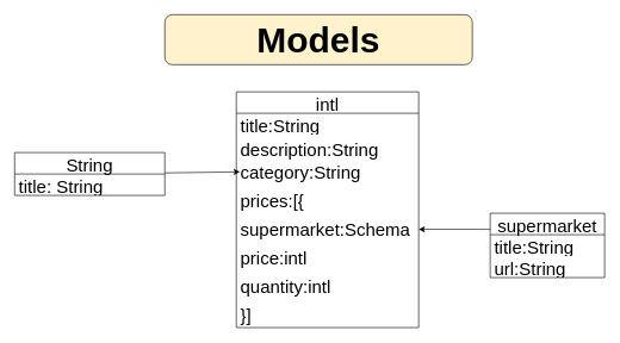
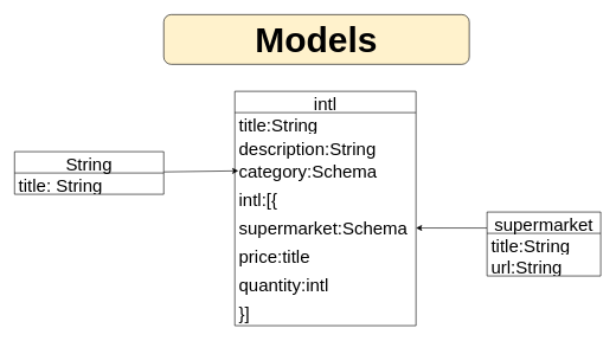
  <mxCell id="0" />
  <mxCell id="1" parent="0" />
  <mxCell id="2" value="&lt;b&gt;&lt;font style=&quot;font-size: 50px;&quot;&gt;Models&lt;/font&gt;&lt;/b&gt;" style="rounded=1;whiteSpace=wrap;html=1;fillColor=#fff2cc;" vertex="1" parent="1"><mxGeometry x="230" y="20" width="430" height="70" as="geometry" /></mxCell>
  <mxCell id="3" value="" style="endArrow=classic;html=1;rounded=0;fontSize=25;" edge="1" parent="1" source="5"><mxGeometry width="50" height="50" relative="1" as="geometry"><mxPoint x="215" y="256.154" as="sourcePoint" /><mxPoint x="335" y="240" as="targetPoint" /></mxGeometry></mxCell>
  <mxCell id="4" value="" style="endArrow=classic;html=1;rounded=0;fontSize=25;exitX=0;exitY=0.25;exitDx=0;exitDy=0;" edge="1" parent="1" source="16"><mxGeometry width="50" height="50" relative="1" as="geometry"><mxPoint x="685" y="310.003" as="sourcePoint" /><mxPoint x="585" y="320.42" as="targetPoint" /></mxGeometry></mxCell>
  <mxCell id="5" value="String" style="swimlane;fontStyle=0;childLayout=stackLayout;horizontal=1;startSize=30;horizontalStack=0;resizeParent=1;resizeParentMax=0;resizeLast=0;collapsible=1;marginBottom=0;fontSize=25;" vertex="1" parent="1"><mxGeometry x="20" y="213" width="210" height="60" as="geometry"><mxRectangle x="60" y="220" width="130" height="40" as="alternateBounds" /></mxGeometry></mxCell>
  <mxCell id="6" value="title: String" style="text;strokeColor=none;fillColor=none;align=left;verticalAlign=middle;spacingLeft=4;spacingRight=4;overflow=hidden;points=[[0,0.5],[1,0.5]];portConstraint=eastwest;rotatable=0;fontSize=25;" vertex="1" parent="5"><mxGeometry y="30" width="210" height="30" as="geometry" /></mxCell>
  <mxCell id="7" value="intl" style="swimlane;fontStyle=0;childLayout=stackLayout;horizontal=1;startSize=30;horizontalStack=0;resizeParent=1;resizeParentMax=0;resizeLast=0;collapsible=1;marginBottom=0;fontSize=25;" vertex="1" parent="1"><mxGeometry x="330" y="128" width="255" height="330" as="geometry"><mxRectangle x="60" y="220" width="130" height="40" as="alternateBounds" /></mxGeometry></mxCell>
  <mxCell id="8" value="title:String" style="text;strokeColor=none;fillColor=none;align=left;verticalAlign=middle;spacingLeft=4;spacingRight=4;overflow=hidden;points=[[0,0.5],[1,0.5]];portConstraint=eastwest;rotatable=0;fontSize=25;" vertex="1" parent="7"><mxGeometry y="30" width="255" height="30" as="geometry" /></mxCell>
  <mxCell id="9" value="description:String&#10;category:Schem" style="text;strokeColor=none;fillColor=none;align=left;verticalAlign=top;spacingLeft=4;spacingRight=4;overflow=hidden;points=[[0,0.5],[1,0.5]];portConstraint=eastwest;rotatable=0;fontSize=25;flipH=1;flipV=0;" vertex="1" parent="7"><mxGeometry y="60" width="255" height="30" as="geometry" /></mxCell>
- <mxCell id="10" value="category:String" style="text;strokeColor=none;fillColor=none;align=left;verticalAlign=middle;spacingLeft=4;spacingRight=4;overflow=hidden;points=[[0,0.5],[1,0.5]];portConstraint=eastwest;rotatable=0;fontSize=25;" vertex="1" parent="7"><mxGeometry y="90" width="255" height="40" as="geometry" /></mxCell>
- <mxCell id="11" value="prices:[{" style="text;strokeColor=none;fillColor=none;align=left;verticalAlign=middle;spacingLeft=4;spacingRight=4;overflow=hidden;points=[[0,0.5],[1,0.5]];portConstraint=eastwest;rotatable=0;fontSize=25;" vertex="1" parent="7"><mxGeometry y="130" width="255" height="40" as="geometry" /></mxCell>
+ <mxCell id="10" value="category:Schema" style="text;strokeColor=none;fillColor=none;align=left;verticalAlign=middle;spacingLeft=4;spacingRight=4;overflow=hidden;points=[[0,0.5],[1,0.5]];portConstraint=eastwest;rotatable=0;fontSize=25;" vertex="1" parent="7"><mxGeometry y="90" width="255" height="40" as="geometry" /></mxCell>
+ <mxCell id="11" value="intl:[{" style="text;strokeColor=none;fillColor=none;align=left;verticalAlign=middle;spacingLeft=4;spacingRight=4;overflow=hidden;points=[[0,0.5],[1,0.5]];portConstraint=eastwest;rotatable=0;fontSize=25;" vertex="1" parent="7"><mxGeometry y="130" width="255" height="40" as="geometry" /></mxCell>
  <mxCell id="12" value="supermarket:Schema" style="text;strokeColor=none;fillColor=none;align=left;verticalAlign=middle;spacingLeft=4;spacingRight=4;overflow=hidden;points=[[0,0.5],[1,0.5]];portConstraint=eastwest;rotatable=0;fontSize=25;" vertex="1" parent="7"><mxGeometry y="170" width="255" height="40" as="geometry" /></mxCell>
- <mxCell id="13" value="price:intl" style="text;strokeColor=none;fillColor=none;align=left;verticalAlign=middle;spacingLeft=4;spacingRight=4;overflow=hidden;points=[[0,0.5],[1,0.5]];portConstraint=eastwest;rotatable=0;fontSize=25;" vertex="1" parent="7"><mxGeometry y="210" width="255" height="40" as="geometry" /></mxCell>
+ <mxCell id="13" value="price:title" style="text;strokeColor=none;fillColor=none;align=left;verticalAlign=middle;spacingLeft=4;spacingRight=4;overflow=hidden;points=[[0,0.5],[1,0.5]];portConstraint=eastwest;rotatable=0;fontSize=25;" vertex="1" parent="7"><mxGeometry y="210" width="255" height="40" as="geometry" /></mxCell>
  <mxCell id="14" value="quantity:intl " style="text;strokeColor=none;fillColor=none;align=left;verticalAlign=middle;spacingLeft=4;spacingRight=4;overflow=hidden;points=[[0,0.5],[1,0.5]];portConstraint=eastwest;rotatable=0;fontSize=25;" vertex="1" parent="7"><mxGeometry y="250" width="255" height="40" as="geometry" /></mxCell>
  <mxCell id="15" value="}]" style="text;strokeColor=none;fillColor=none;align=left;verticalAlign=middle;spacingLeft=4;spacingRight=4;overflow=hidden;points=[[0,0.5],[1,0.5]];portConstraint=eastwest;rotatable=0;fontSize=25;" vertex="1" parent="7"><mxGeometry y="290" width="255" height="40" as="geometry" /></mxCell>
  <mxCell id="16" value="supermarket" style="swimlane;fontStyle=0;childLayout=stackLayout;horizontal=1;startSize=30;horizontalStack=0;resizeParent=1;resizeParentMax=0;resizeLast=0;collapsible=1;marginBottom=0;fontSize=25;" vertex="1" parent="1"><mxGeometry x="685" y="298" width="160" height="90" as="geometry" /></mxCell>
  <mxCell id="17" value="title:String" style="text;strokeColor=none;fillColor=none;align=left;verticalAlign=middle;spacingLeft=4;spacingRight=4;overflow=hidden;points=[[0,0.5],[1,0.5]];portConstraint=eastwest;rotatable=0;fontSize=25;" vertex="1" parent="16"><mxGeometry y="30" width="160" height="30" as="geometry" /></mxCell>
  <mxCell id="18" value="url:String" style="text;strokeColor=none;fillColor=none;align=left;verticalAlign=middle;spacingLeft=4;spacingRight=4;overflow=hidden;points=[[0,0.5],[1,0.5]];portConstraint=eastwest;rotatable=0;fontSize=25;" vertex="1" parent="16"><mxGeometry y="60" width="160" height="30" as="geometry" /></mxCell>
